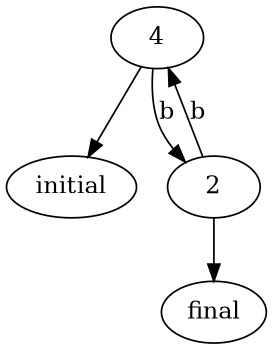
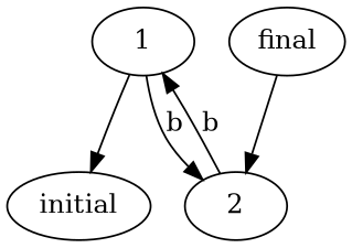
  digraph {
-   1 [label=4]
+   1
    initial
    2
    final
    1 -> initial
    1 -> 2 [label=b]
    2 -> 1 [label=b]
-   2 -> final
+   final -> 2
  }
